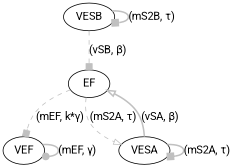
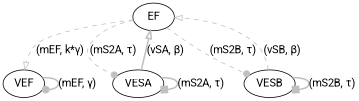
  digraph {
    node [fontname=Roboto shape=ellipse]
    edge [arrowhead=onormal color=gray fontname=Roboto style=dashed]
    EF
    VEF
    VESA
    VESB
-   EF -> VEF [arrowhead=box label="(mEF, k*&gamma;)"]
-   EF -> VESA [label="(mS2A, &tau;)"]
+   EF -> VEF [label="(mEF, k*&gamma;)"]
+   EF -> VESA [arrowhead=dot label="(mS2A, &tau;)"]
+   EF -> VESB [arrowhead=dot label="(mS2B, &tau;)"]
    VEF -> VEF [arrowhead=dot label="(mEF, &gamma;)" style=bold]
    VESA -> EF [label="(vSA, &beta;)" style=bold]
    VESA -> VESA [arrowhead=box label="(mS2A, &tau;)" style=bold]
-   VESB -> EF [arrowhead=box label="(vSB, &beta;)"]
+   VESB -> EF [label="(vSB, &beta;)"]
    VESB -> VESB [arrowhead=box label="(mS2B, &tau;)" style=bold]
  }
